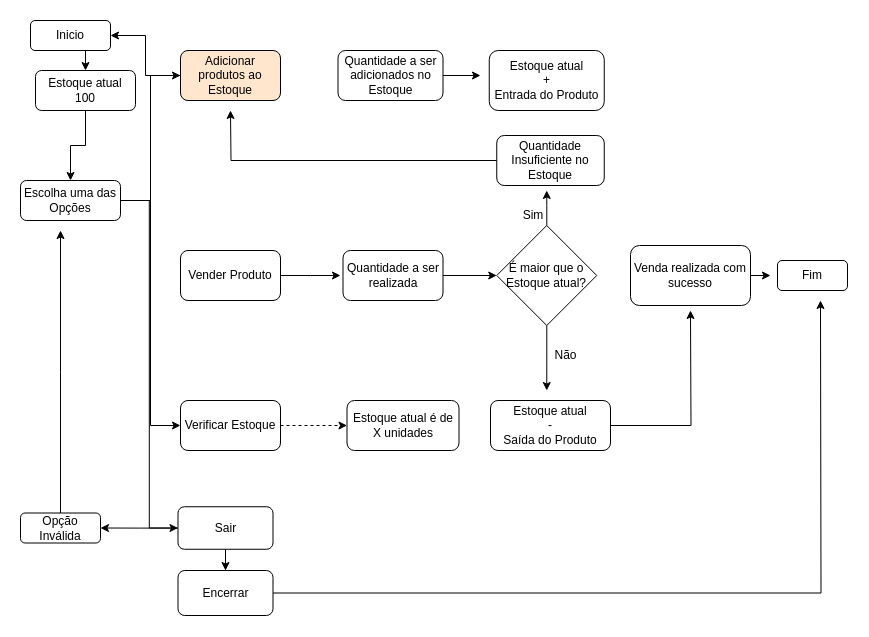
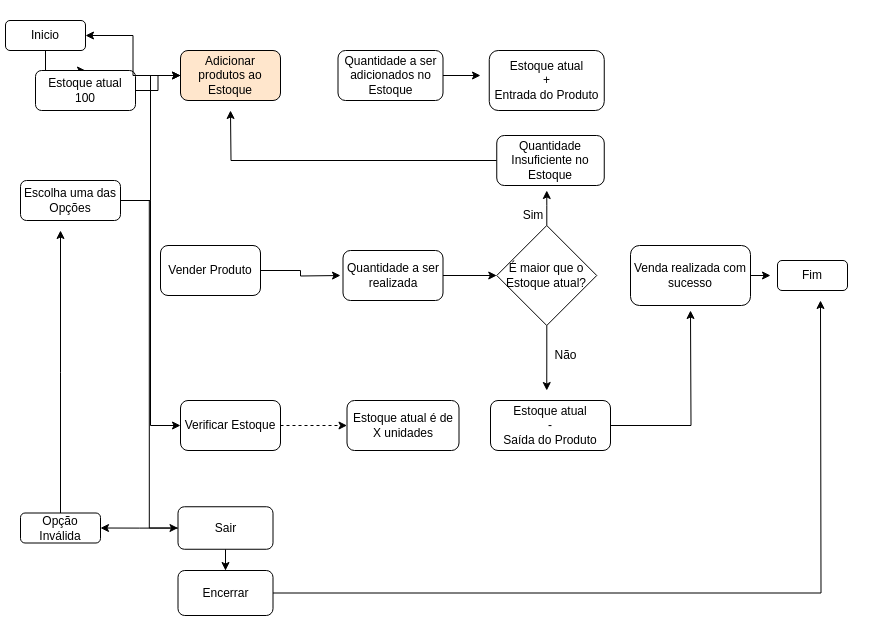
  <mxCell id="0" />
  <mxCell id="1" parent="0" />
  <mxCell id="2" style="edgeStyle=orthogonalEdgeStyle;rounded=0;orthogonalLoop=1;jettySize=auto;html=1;exitX=0.5;exitY=1;exitDx=0;exitDy=0;entryX=0.5;entryY=0;entryDx=0;entryDy=0;" edge="1" parent="1" source="3" target="5"><mxGeometry relative="1" as="geometry" /></mxCell>
- <mxCell id="3" value="Inicio" style="rounded=1;whiteSpace=wrap;html=1;" vertex="1" parent="1"><mxGeometry x="30" y="20" width="80" height="30" as="geometry" /></mxCell>
- <mxCell id="4" style="edgeStyle=orthogonalEdgeStyle;rounded=0;orthogonalLoop=1;jettySize=auto;html=1;entryX=0.5;entryY=0;entryDx=0;entryDy=0;" edge="1" parent="1" source="5" target="9"><mxGeometry relative="1" as="geometry" /></mxCell>
+ <mxCell id="3" value="Inicio" style="rounded=1;whiteSpace=wrap;html=1;" vertex="1" parent="1"><mxGeometry x="5" y="20" width="80" height="30" as="geometry" /></mxCell>
+ <mxCell id="4" style="edgeStyle=orthogonalEdgeStyle;rounded=0;orthogonalLoop=1;jettySize=auto;html=1;" edge="1" parent="1" source="5" target="11"><mxGeometry relative="1" as="geometry" /></mxCell>
  <mxCell id="5" value="Estoque atual&lt;div&gt;100&lt;/div&gt;" style="rounded=1;whiteSpace=wrap;html=1;" vertex="1" parent="1"><mxGeometry x="35" y="70" width="100" height="40" as="geometry" /></mxCell>
  <mxCell id="6" style="edgeStyle=orthogonalEdgeStyle;rounded=0;orthogonalLoop=1;jettySize=auto;html=1;entryX=0;entryY=0.5;entryDx=0;entryDy=0;" edge="1" parent="1" source="9" target="11"><mxGeometry relative="1" as="geometry" /></mxCell>
  <mxCell id="7" style="edgeStyle=orthogonalEdgeStyle;rounded=0;orthogonalLoop=1;jettySize=auto;html=1;entryX=0;entryY=0.5;entryDx=0;entryDy=0;" edge="1" parent="1" source="9" target="15"><mxGeometry relative="1" as="geometry" /></mxCell>
  <mxCell id="8" style="edgeStyle=orthogonalEdgeStyle;rounded=0;orthogonalLoop=1;jettySize=auto;html=1;entryX=0;entryY=0.5;entryDx=0;entryDy=0;" edge="1" parent="1" source="9" target="18"><mxGeometry relative="1" as="geometry" /></mxCell>
  <mxCell id="9" value="Escolha uma das Opções" style="rounded=1;whiteSpace=wrap;html=1;" vertex="1" parent="1"><mxGeometry y="180" width="100" height="40" as="geometry" x="20" /></mxCell>
  <mxCell id="10" style="edgeStyle=orthogonalEdgeStyle;rounded=0;orthogonalLoop=1;jettySize=auto;html=1;entryX=1;entryY=0.5;entryDx=0;entryDy=0;" edge="1" parent="1" source="11" target="3"><mxGeometry relative="1" as="geometry" /></mxCell>
  <mxCell id="11" value="Adicionar produtos ao Estoque" style="rounded=1;whiteSpace=wrap;html=1;fillColor=#ffe6cc;" vertex="1" parent="1"><mxGeometry x="180" y="50" width="100" height="50" as="geometry" /></mxCell>
  <mxCell id="12" style="edgeStyle=orthogonalEdgeStyle;rounded=0;orthogonalLoop=1;jettySize=auto;html=1;" edge="1" parent="1" source="13"><mxGeometry relative="1" as="geometry"><mxPoint x="340" y="275" as="targetPoint" /></mxGeometry></mxCell>
- <mxCell id="13" value="Vender Produto" style="rounded=1;whiteSpace=wrap;html=1;" vertex="1" parent="1"><mxGeometry x="180" y="250" width="100" height="50" as="geometry" /></mxCell>
+ <mxCell id="13" value="Vender Produto" style="rounded=1;whiteSpace=wrap;html=1;" vertex="1" parent="1"><mxGeometry x="160" y="245" width="100" height="50" as="geometry" /></mxCell>
  <mxCell id="14" style="edgeStyle=orthogonalEdgeStyle;rounded=0;orthogonalLoop=1;jettySize=auto;html=1;entryX=0;entryY=0.5;entryDx=0;entryDy=0;dashed=1;" edge="1" parent="1" source="15" target="34"><mxGeometry relative="1" as="geometry" /></mxCell>
  <mxCell id="15" value="Verificar Estoque" style="rounded=1;whiteSpace=wrap;html=1;" vertex="1" parent="1"><mxGeometry x="180" y="400" width="100" height="50" as="geometry" /></mxCell>
  <mxCell id="16" value="" style="edgeStyle=orthogonalEdgeStyle;rounded=0;orthogonalLoop=1;jettySize=auto;html=1;" edge="1" parent="1" source="18" target="38"><mxGeometry relative="1" as="geometry" /></mxCell>
  <mxCell id="17" style="edgeStyle=orthogonalEdgeStyle;rounded=0;orthogonalLoop=1;jettySize=auto;html=1;entryX=1;entryY=0.5;entryDx=0;entryDy=0;" edge="1" parent="1" source="18" target="36"><mxGeometry relative="1" as="geometry" /></mxCell>
  <mxCell id="18" value="Sair" style="rounded=1;whiteSpace=wrap;html=1;" vertex="1" parent="1"><mxGeometry x="177.5" y="506.25" width="95" height="42.5" as="geometry" /></mxCell>
  <mxCell id="19" style="edgeStyle=orthogonalEdgeStyle;rounded=0;orthogonalLoop=1;jettySize=auto;html=1;" edge="1" parent="1" source="20"><mxGeometry relative="1" as="geometry"><mxPoint x="480" y="75" as="targetPoint" /></mxGeometry></mxCell>
  <mxCell id="20" value="Quantidade a ser adicionados no Estoque" style="rounded=1;whiteSpace=wrap;html=1;" vertex="1" parent="1"><mxGeometry x="337.5" y="50" width="105" height="50" as="geometry" /></mxCell>
  <mxCell id="21" value="Estoque atual&lt;div&gt;+&lt;/div&gt;&lt;div&gt;Entrada do Produto&lt;/div&gt;" style="rounded=1;whiteSpace=wrap;html=1;" vertex="1" parent="1"><mxGeometry x="488.75" y="50" width="115" height="60" as="geometry" /></mxCell>
  <mxCell id="22" style="edgeStyle=orthogonalEdgeStyle;rounded=0;orthogonalLoop=1;jettySize=auto;html=1;entryX=0;entryY=0.5;entryDx=0;entryDy=0;" edge="1" parent="1" source="23" target="26"><mxGeometry relative="1" as="geometry" /></mxCell>
  <mxCell id="23" value="Quantidade a ser realizada" style="rounded=1;whiteSpace=wrap;html=1;" vertex="1" parent="1"><mxGeometry x="342.5" y="250" width="100" height="50" as="geometry" /></mxCell>
  <mxCell id="24" style="edgeStyle=orthogonalEdgeStyle;rounded=0;orthogonalLoop=1;jettySize=auto;html=1;" edge="1" parent="1" source="26"><mxGeometry relative="1" as="geometry"><mxPoint x="546.25" y="190" as="targetPoint" /></mxGeometry></mxCell>
  <mxCell id="25" style="edgeStyle=orthogonalEdgeStyle;rounded=0;orthogonalLoop=1;jettySize=auto;html=1;" edge="1" parent="1" source="26"><mxGeometry relative="1" as="geometry"><mxPoint x="546.25" y="390" as="targetPoint" /></mxGeometry></mxCell>
  <mxCell id="26" value="É maior que o Estoque atual?" style="rhombus;whiteSpace=wrap;html=1;" vertex="1" parent="1"><mxGeometry x="496.25" y="225" width="100" height="100" as="geometry" /></mxCell>
  <mxCell id="27" style="edgeStyle=orthogonalEdgeStyle;rounded=0;orthogonalLoop=1;jettySize=auto;html=1;" edge="1" parent="1" source="28"><mxGeometry relative="1" as="geometry"><mxPoint x="230" y="110" as="targetPoint" /></mxGeometry></mxCell>
  <mxCell id="28" value="Quantidade Insuficiente no Estoque" style="rounded=1;whiteSpace=wrap;html=1;" vertex="1" parent="1"><mxGeometry x="496.25" y="135" width="107.5" height="50" as="geometry" /></mxCell>
  <mxCell id="29" style="edgeStyle=orthogonalEdgeStyle;rounded=0;orthogonalLoop=1;jettySize=auto;html=1;" edge="1" parent="1" source="30"><mxGeometry relative="1" as="geometry"><mxPoint x="690" y="310" as="targetPoint" /></mxGeometry></mxCell>
  <mxCell id="30" value="Estoque atual&lt;div&gt;-&lt;/div&gt;&lt;div&gt;Saída do Produto&lt;/div&gt;" style="rounded=1;whiteSpace=wrap;html=1;" vertex="1" parent="1"><mxGeometry x="490" y="400" width="120" height="50" as="geometry" /></mxCell>
  <mxCell id="31" style="edgeStyle=orthogonalEdgeStyle;rounded=0;orthogonalLoop=1;jettySize=auto;html=1;" edge="1" parent="1" source="32"><mxGeometry relative="1" as="geometry"><mxPoint x="770" y="275" as="targetPoint" /></mxGeometry></mxCell>
  <mxCell id="32" value="Venda realizada com sucesso" style="rounded=1;whiteSpace=wrap;html=1;" vertex="1" parent="1"><mxGeometry x="630" y="245" width="120" height="60" as="geometry" /></mxCell>
  <mxCell id="33" value="Fim" style="rounded=1;whiteSpace=wrap;html=1;" vertex="1" parent="1"><mxGeometry x="777" y="260" width="70" height="30" as="geometry" /></mxCell>
  <mxCell id="34" value="Estoque atual é de X unidades" style="rounded=1;whiteSpace=wrap;html=1;" vertex="1" parent="1"><mxGeometry x="346.5" y="400" width="112" height="50" as="geometry" /></mxCell>
  <mxCell id="35" style="edgeStyle=orthogonalEdgeStyle;rounded=0;orthogonalLoop=1;jettySize=auto;html=1;" edge="1" parent="1" source="36"><mxGeometry relative="1" as="geometry"><mxPoint x="60" y="230" as="targetPoint" /></mxGeometry></mxCell>
  <mxCell id="36" value="Opção Inválida" style="rounded=1;whiteSpace=wrap;html=1;" vertex="1" parent="1"><mxGeometry y="512.5" width="80" height="30" as="geometry" x="20" /></mxCell>
  <mxCell id="37" style="edgeStyle=orthogonalEdgeStyle;rounded=0;orthogonalLoop=1;jettySize=auto;html=1;" edge="1" parent="1" source="38"><mxGeometry relative="1" as="geometry"><mxPoint x="820" y="300" as="targetPoint" /></mxGeometry></mxCell>
  <mxCell id="38" value="Encerrar" style="rounded=1;whiteSpace=wrap;html=1;" vertex="1" parent="1"><mxGeometry x="177.5" y="570" width="95" height="45" as="geometry" /></mxCell>
  <mxCell id="39" value="Sim" style="text;html=1;align=center;verticalAlign=middle;whiteSpace=wrap;rounded=0;" vertex="1" parent="1"><mxGeometry x="502.5" y="200" width="60" height="30" as="geometry" /></mxCell>
  <mxCell id="40" value="Não" style="text;html=1;align=center;verticalAlign=middle;resizable=0;points=[];autosize=1;strokeColor=none;fillColor=none;" vertex="1" parent="1"><mxGeometry x="540" y="340" width="50" height="30" as="geometry" /></mxCell>
